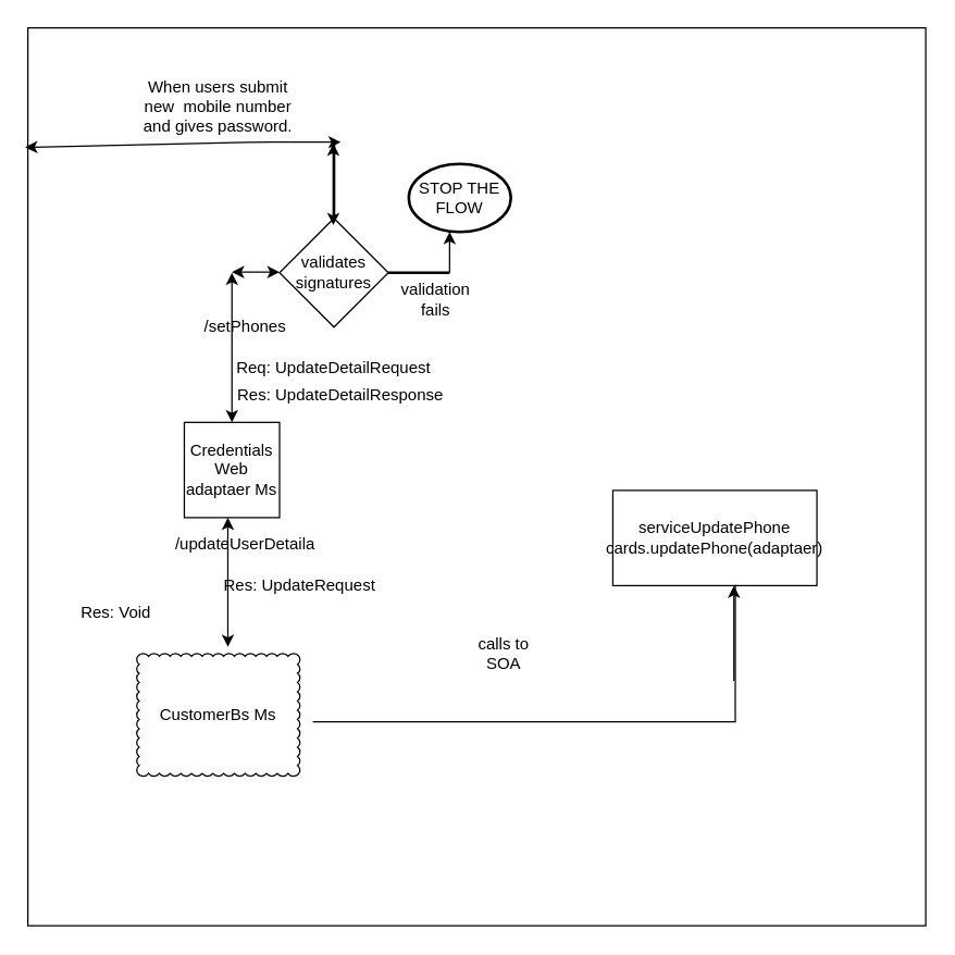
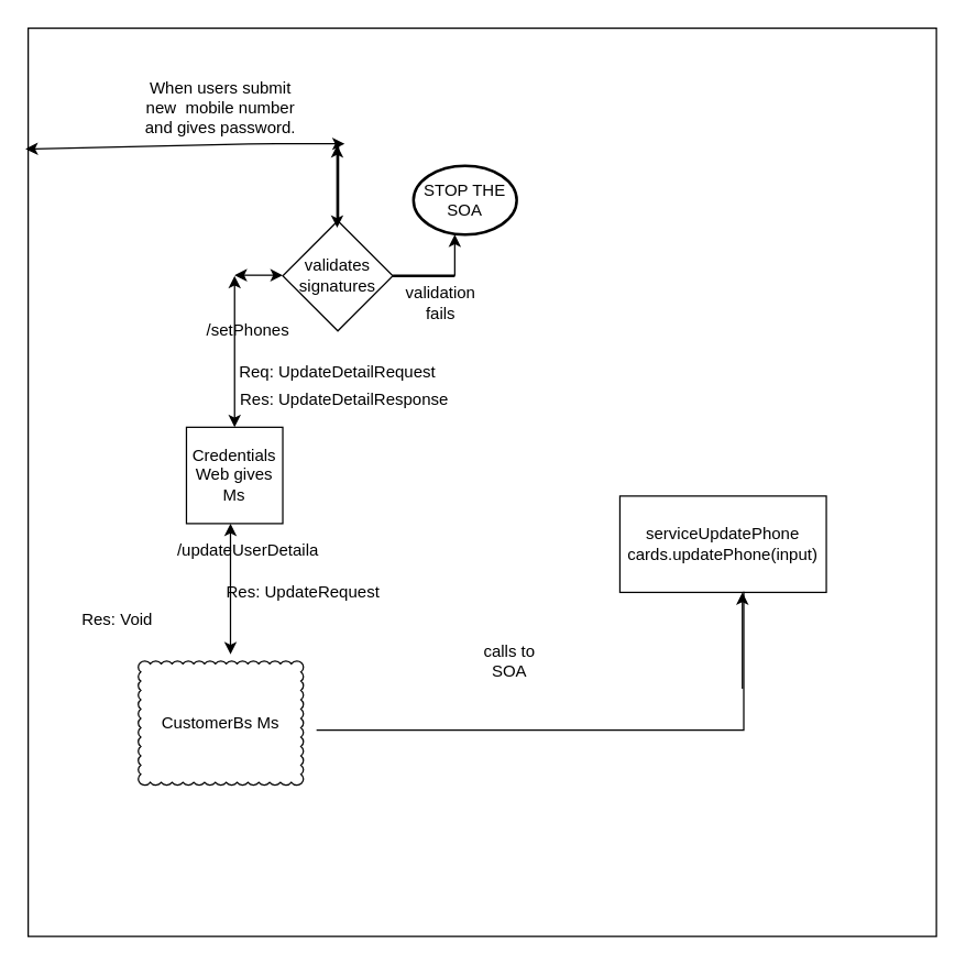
  <mxCell id="0" />
  <mxCell id="1" parent="0" />
  <mxCell id="2" value="" style="whiteSpace=wrap;html=1;aspect=fixed;" parent="1" vertex="1"><mxGeometry x="20" y="20" width="660" height="660" as="geometry" /></mxCell>
  <mxCell id="3" value="validates signatures" style="rhombus;whiteSpace=wrap;html=1;" parent="1" vertex="1"><mxGeometry x="205" y="160" width="80" height="80" as="geometry" /></mxCell>
- <mxCell id="4" value="Credentials Web adaptaer Ms" style="whiteSpace=wrap;html=1;aspect=fixed;" parent="1" vertex="1"><mxGeometry x="135" y="310" width="70" height="70" as="geometry" /></mxCell>
+ <mxCell id="4" value="Credentials Web gives Ms" style="whiteSpace=wrap;html=1;aspect=fixed;" parent="1" vertex="1"><mxGeometry x="135" y="310" width="70" height="70" as="geometry" /></mxCell>
  <mxCell id="5" value="CustomerBs Ms" style="whiteSpace=wrap;html=1;shape=mxgraph.basic.cloud_rect" parent="1" vertex="1"><mxGeometry x="100" y="480" width="120" height="90" as="geometry" /></mxCell>
- <mxCell id="6" value="serviceUpdatePhone&lt;br&gt;cards.updatePhone(adaptaer)" style="rounded=0;whiteSpace=wrap;html=1;" parent="1" vertex="1"><mxGeometry x="450" y="360" width="150" height="70" as="geometry" /></mxCell>
- <mxCell id="7" value="STOP THE FLOW" style="strokeWidth=2;html=1;shape=mxgraph.flowchart.start_1;whiteSpace=wrap;" parent="1" vertex="1"><mxGeometry x="300" y="120" width="75" height="50" as="geometry" /></mxCell>
+ <mxCell id="6" value="serviceUpdatePhone&lt;br&gt;cards.updatePhone(input)" style="rounded=0;whiteSpace=wrap;html=1;" parent="1" vertex="1"><mxGeometry x="450" y="360" width="150" height="70" as="geometry" /></mxCell>
+ <mxCell id="7" value="STOP THE SOA" style="strokeWidth=2;html=1;shape=mxgraph.flowchart.start_1;whiteSpace=wrap;" parent="1" vertex="1"><mxGeometry x="300" y="120" width="75" height="50" as="geometry" /></mxCell>
  <mxCell id="8" value="calls to SOA" style="text;html=1;strokeColor=none;fillColor=none;align=center;verticalAlign=middle;whiteSpace=wrap;rounded=0;" parent="1" vertex="1"><mxGeometry x="350" y="470" width="40" height="20" as="geometry" /></mxCell>
  <mxCell id="9" value="" style="line;strokeWidth=2;direction=south;html=1;" parent="1" vertex="1"><mxGeometry x="240" y="105" width="10" height="55" as="geometry" /></mxCell>
  <mxCell id="10" value="When users submit new&amp;nbsp; mobile number and gives password." style="text;html=1;strokeColor=none;fillColor=none;align=center;verticalAlign=middle;whiteSpace=wrap;rounded=0;" parent="1" vertex="1"><mxGeometry x="100" y="50" width="120" height="55" as="geometry" /></mxCell>
  <mxCell id="11" value="/updateUserDetaila" style="text;html=1;strokeColor=none;fillColor=none;align=center;verticalAlign=middle;whiteSpace=wrap;rounded=0;" parent="1" vertex="1"><mxGeometry x="160" y="390" width="40" height="20" as="geometry" /></mxCell>
  <mxCell id="12" value="" style="endArrow=classic;startArrow=classic;html=1;" parent="1" edge="1"><mxGeometry width="50" height="50" relative="1" as="geometry"><mxPoint x="167" y="475" as="sourcePoint" /><mxPoint x="167" y="380" as="targetPoint" /></mxGeometry></mxCell>
  <mxCell id="13" value="" style="endArrow=classic;startArrow=classic;html=1;" parent="1" edge="1"><mxGeometry width="50" height="50" relative="1" as="geometry"><mxPoint x="170" y="310" as="sourcePoint" /><mxPoint x="170" y="200" as="targetPoint" /></mxGeometry></mxCell>
  <mxCell id="14" value="/setPhones" style="text;html=1;strokeColor=none;fillColor=none;align=center;verticalAlign=middle;whiteSpace=wrap;rounded=0;" parent="1" vertex="1"><mxGeometry x="160" y="230" width="40" height="20" as="geometry" /></mxCell>
  <mxCell id="15" value="" style="endArrow=classic;startArrow=classic;html=1;" parent="1" edge="1"><mxGeometry width="50" height="50" relative="1" as="geometry"><mxPoint x="170" y="199.5" as="sourcePoint" /><mxPoint x="205" y="199.5" as="targetPoint" /><Array as="points" /></mxGeometry></mxCell>
  <mxCell id="16" value="" style="shape=partialRectangle;whiteSpace=wrap;html=1;top=0;left=0;fillColor=none;" parent="1" vertex="1"><mxGeometry x="230" y="430" width="310" height="100" as="geometry" /></mxCell>
  <mxCell id="17" value="" style="endArrow=classic;startArrow=classic;html=1;exitX=-0.003;exitY=0.133;exitDx=0;exitDy=0;exitPerimeter=0;" parent="1" source="2" edge="1"><mxGeometry width="50" height="50" relative="1" as="geometry"><mxPoint x="140" y="104" as="sourcePoint" /><mxPoint x="250" y="104" as="targetPoint" /><Array as="points"><mxPoint x="190" y="104" /></Array></mxGeometry></mxCell>
  <mxCell id="18" value="" style="endArrow=classic;startArrow=classic;html=1;" parent="1" edge="1"><mxGeometry width="50" height="50" relative="1" as="geometry"><mxPoint x="244.5" y="165" as="sourcePoint" /><mxPoint x="244.5" y="105" as="targetPoint" /></mxGeometry></mxCell>
  <mxCell id="19" value="" style="endArrow=classic;html=1;" parent="1" edge="1"><mxGeometry width="50" height="50" relative="1" as="geometry"><mxPoint x="539" y="500" as="sourcePoint" /><mxPoint x="539" y="430" as="targetPoint" /></mxGeometry></mxCell>
  <mxCell id="20" value="" style="endArrow=classic;html=1;" parent="1" edge="1"><mxGeometry width="50" height="50" relative="1" as="geometry"><mxPoint x="330" y="200" as="sourcePoint" /><mxPoint x="330" y="170" as="targetPoint" /></mxGeometry></mxCell>
  <mxCell id="21" value="validation fails" style="text;html=1;strokeColor=none;fillColor=none;align=center;verticalAlign=middle;whiteSpace=wrap;rounded=0;" parent="1" vertex="1"><mxGeometry x="300" y="210" width="40" height="20" as="geometry" /></mxCell>
  <mxCell id="22" value="" style="line;strokeWidth=2;html=1;" parent="1" vertex="1"><mxGeometry x="285" y="195" width="45" height="10" as="geometry" /></mxCell>
  <mxCell id="23" value="Req:&amp;nbsp;UpdateDetailRequest" style="text;html=1;strokeColor=none;fillColor=none;align=center;verticalAlign=middle;whiteSpace=wrap;rounded=0;" parent="1" vertex="1"><mxGeometry x="225" y="260" width="40" height="20" as="geometry" /></mxCell>
  <mxCell id="24" value="Res:&amp;nbsp;UpdateDetailResponse" style="text;html=1;strokeColor=none;fillColor=none;align=center;verticalAlign=middle;whiteSpace=wrap;rounded=0;" parent="1" vertex="1"><mxGeometry x="230" y="280" width="40" height="20" as="geometry" /></mxCell>
  <mxCell id="25" value="Res:&amp;nbsp;UpdateRequest" style="text;html=1;strokeColor=none;fillColor=none;align=center;verticalAlign=middle;whiteSpace=wrap;rounded=0;" parent="1" vertex="1"><mxGeometry x="200" y="420" width="40" height="20" as="geometry" /></mxCell>
  <mxCell id="26" value="Res:&amp;nbsp;Void" style="text;html=1;strokeColor=none;fillColor=none;align=center;verticalAlign=middle;whiteSpace=wrap;rounded=0;" parent="1" vertex="1"><mxGeometry x="65" y="440" width="40" height="20" as="geometry" /></mxCell>
